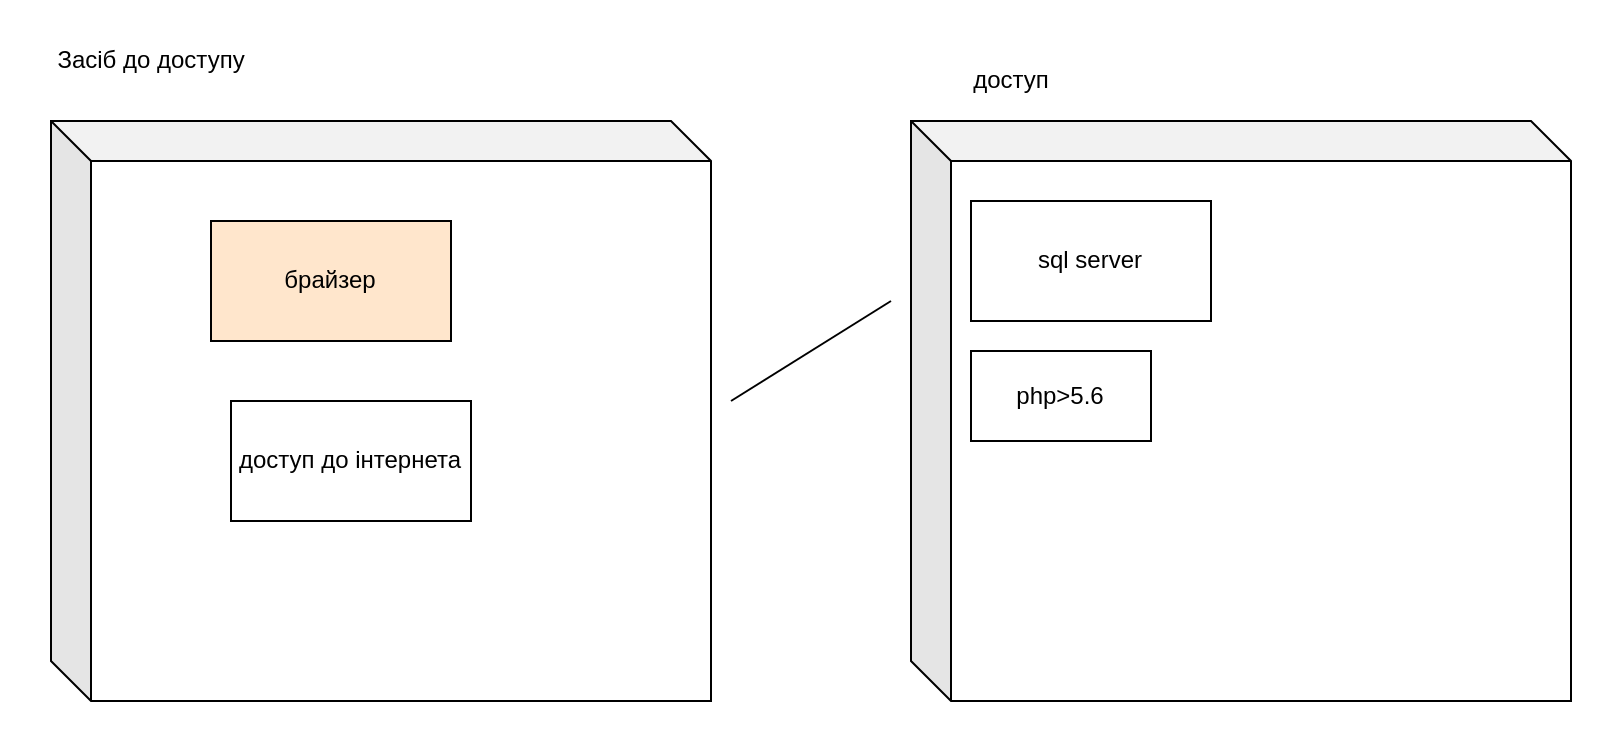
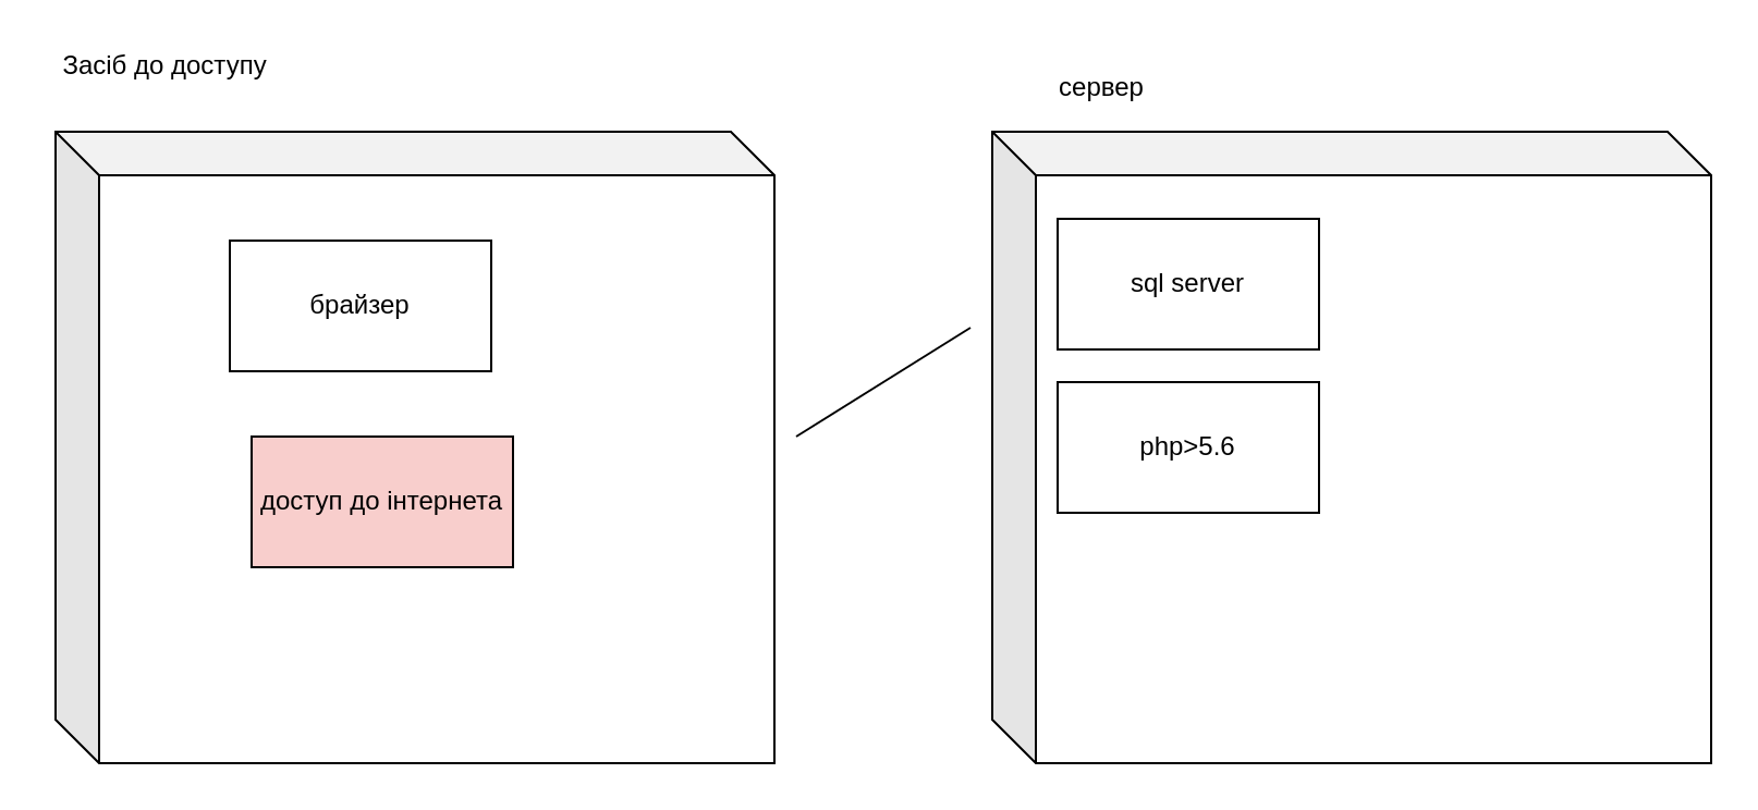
  <mxCell id="0" />
  <mxCell id="1" parent="0" />
  <mxCell id="2" value="" style="shape=cube;whiteSpace=wrap;html=1;boundedLbl=1;backgroundOutline=1;darkOpacity=0.05;darkOpacity2=0.1;" vertex="1" parent="1"><mxGeometry x="25" y="60" width="330" height="290" as="geometry" /></mxCell>
  <mxCell id="3" value="Засіб до доступу" style="text;html=1;align=center;verticalAlign=middle;resizable=0;points=[];autosize=1;strokeColor=none;" vertex="1" parent="1"><mxGeometry x="20" y="20" width="110" height="20" as="geometry" /></mxCell>
- <mxCell id="4" value="брайзер" style="rounded=0;whiteSpace=wrap;html=1;fillColor=#ffe6cc;" vertex="1" parent="1"><mxGeometry x="105" y="110" width="120" height="60" as="geometry" /></mxCell>
- <mxCell id="5" value="доступ до інтернета" style="rounded=0;whiteSpace=wrap;html=1;" vertex="1" parent="1"><mxGeometry x="115" y="200" width="120" height="60" as="geometry" /></mxCell>
+ <mxCell id="4" value="брайзер" style="rounded=0;whiteSpace=wrap;html=1;" vertex="1" parent="1"><mxGeometry x="105" y="110" width="120" height="60" as="geometry" /></mxCell>
+ <mxCell id="5" value="доступ до інтернета" style="rounded=0;whiteSpace=wrap;html=1;fillColor=#f8cecc;" vertex="1" parent="1"><mxGeometry x="115" y="200" width="120" height="60" as="geometry" /></mxCell>
  <mxCell id="6" value="" style="shape=cube;whiteSpace=wrap;html=1;boundedLbl=1;backgroundOutline=1;darkOpacity=0.05;darkOpacity2=0.1;" vertex="1" parent="1"><mxGeometry x="455" y="60" width="330" height="290" as="geometry" /></mxCell>
- <mxCell id="7" value="доступ" style="text;html=1;align=center;verticalAlign=middle;resizable=0;points=[];autosize=1;strokeColor=none;" vertex="1" parent="1"><mxGeometry x="480" y="30" width="50" height="20" as="geometry" /></mxCell>
+ <mxCell id="7" value="сервер" style="text;html=1;align=center;verticalAlign=middle;resizable=0;points=[];autosize=1;strokeColor=none;" vertex="1" parent="1"><mxGeometry x="480" y="30" width="50" height="20" as="geometry" /></mxCell>
  <mxCell id="8" value="" style="endArrow=none;html=1;" edge="1" parent="1"><mxGeometry width="50" height="50" relative="1" as="geometry"><mxPoint x="365" y="200" as="sourcePoint" /><mxPoint x="445" y="150" as="targetPoint" /></mxGeometry></mxCell>
  <mxCell id="9" value="sql server" style="rounded=0;whiteSpace=wrap;html=1;" vertex="1" parent="1"><mxGeometry x="485" y="100" width="120" height="60" as="geometry" /></mxCell>
- <mxCell id="10" value="php&amp;gt;5.6" style="rounded=0;whiteSpace=wrap;html=1;" vertex="1" parent="1"><mxGeometry x="485" y="175" width="90" height="45" as="geometry" /></mxCell>
+ <mxCell id="10" value="php&amp;gt;5.6" style="rounded=0;whiteSpace=wrap;html=1;" vertex="1" parent="1"><mxGeometry x="485" y="175" width="120" height="60" as="geometry" /></mxCell>
